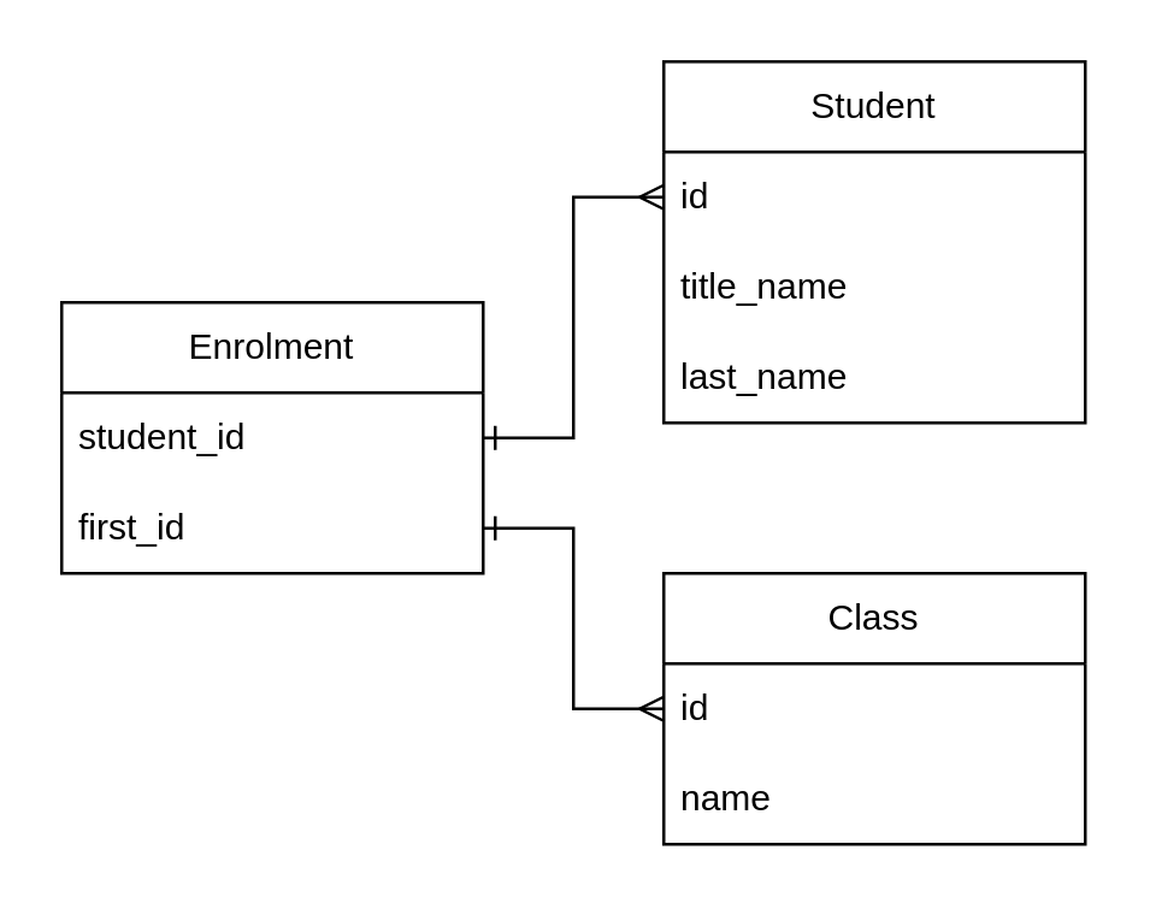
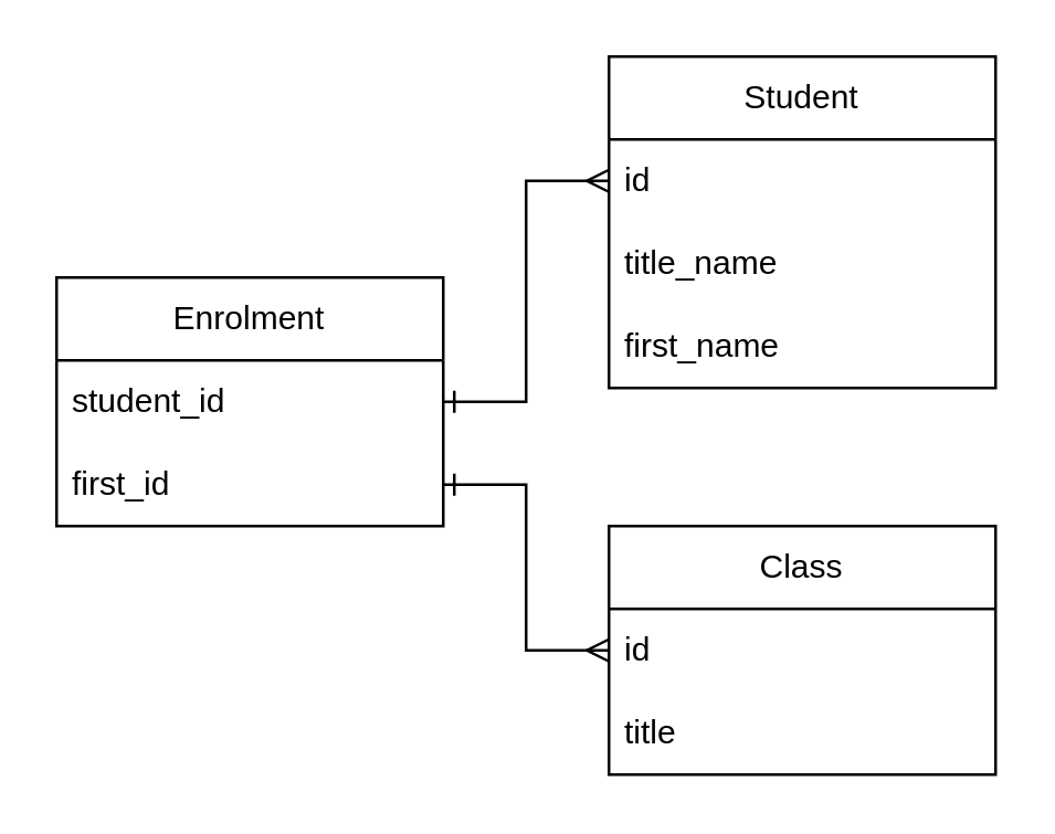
  <mxCell id="0" />
  <mxCell id="1" parent="0" />
  <mxCell id="2" value="Student" style="swimlane;fontStyle=0;childLayout=stackLayout;horizontal=1;startSize=30;horizontalStack=0;resizeParent=1;resizeParentMax=0;resizeLast=0;collapsible=1;marginBottom=0;whiteSpace=wrap;html=1;" vertex="1" parent="1"><mxGeometry x="220" y="20" width="140" height="120" as="geometry" /></mxCell>
  <mxCell id="3" value="id" style="text;strokeColor=none;fillColor=none;align=left;verticalAlign=middle;spacingLeft=4;spacingRight=4;overflow=hidden;points=[[0,0.5],[1,0.5]];portConstraint=eastwest;rotatable=0;whiteSpace=wrap;html=1;" vertex="1" parent="2"><mxGeometry y="30" width="140" height="30" as="geometry" /></mxCell>
  <mxCell id="4" value="title_name" style="text;strokeColor=none;fillColor=none;align=left;verticalAlign=middle;spacingLeft=4;spacingRight=4;overflow=hidden;points=[[0,0.5],[1,0.5]];portConstraint=eastwest;rotatable=0;whiteSpace=wrap;html=1;" vertex="1" parent="2"><mxGeometry y="60" width="140" height="30" as="geometry" /></mxCell>
- <mxCell id="5" value="last_name" style="text;strokeColor=none;fillColor=none;align=left;verticalAlign=middle;spacingLeft=4;spacingRight=4;overflow=hidden;points=[[0,0.5],[1,0.5]];portConstraint=eastwest;rotatable=0;whiteSpace=wrap;html=1;" vertex="1" parent="2"><mxGeometry y="90" width="140" height="30" as="geometry" /></mxCell>
+ <mxCell id="5" value="first_name" style="text;strokeColor=none;fillColor=none;align=left;verticalAlign=middle;spacingLeft=4;spacingRight=4;overflow=hidden;points=[[0,0.5],[1,0.5]];portConstraint=eastwest;rotatable=0;whiteSpace=wrap;html=1;" vertex="1" parent="2"><mxGeometry y="90" width="140" height="30" as="geometry" /></mxCell>
  <mxCell id="6" value="Class" style="swimlane;fontStyle=0;childLayout=stackLayout;horizontal=1;startSize=30;horizontalStack=0;resizeParent=1;resizeParentMax=0;resizeLast=0;collapsible=1;marginBottom=0;whiteSpace=wrap;html=1;" vertex="1" parent="1"><mxGeometry x="220" y="190" width="140" height="90" as="geometry" /></mxCell>
  <mxCell id="7" value="id" style="text;strokeColor=none;fillColor=none;align=left;verticalAlign=middle;spacingLeft=4;spacingRight=4;overflow=hidden;points=[[0,0.5],[1,0.5]];portConstraint=eastwest;rotatable=0;whiteSpace=wrap;html=1;" vertex="1" parent="6"><mxGeometry y="30" width="140" height="30" as="geometry" /></mxCell>
- <mxCell id="8" value="name" style="text;strokeColor=none;fillColor=none;align=left;verticalAlign=middle;spacingLeft=4;spacingRight=4;overflow=hidden;points=[[0,0.5],[1,0.5]];portConstraint=eastwest;rotatable=0;whiteSpace=wrap;html=1;" vertex="1" parent="6"><mxGeometry y="60" width="140" height="30" as="geometry" /></mxCell>
+ <mxCell id="8" value="title" style="text;strokeColor=none;fillColor=none;align=left;verticalAlign=middle;spacingLeft=4;spacingRight=4;overflow=hidden;points=[[0,0.5],[1,0.5]];portConstraint=eastwest;rotatable=0;whiteSpace=wrap;html=1;" vertex="1" parent="6"><mxGeometry y="60" width="140" height="30" as="geometry" /></mxCell>
  <mxCell id="9" value="Enrolment" style="swimlane;fontStyle=0;childLayout=stackLayout;horizontal=1;startSize=30;horizontalStack=0;resizeParent=1;resizeParentMax=0;resizeLast=0;collapsible=1;marginBottom=0;whiteSpace=wrap;html=1;" vertex="1" parent="1"><mxGeometry x="20" y="100" width="140" height="90" as="geometry" /></mxCell>
  <mxCell id="10" value="student_id" style="text;strokeColor=none;fillColor=none;align=left;verticalAlign=middle;spacingLeft=4;spacingRight=4;overflow=hidden;points=[[0,0.5],[1,0.5]];portConstraint=eastwest;rotatable=0;whiteSpace=wrap;html=1;" vertex="1" parent="9"><mxGeometry y="30" width="140" height="30" as="geometry" /></mxCell>
  <mxCell id="11" value="first_id" style="text;strokeColor=none;fillColor=none;align=left;verticalAlign=middle;spacingLeft=4;spacingRight=4;overflow=hidden;points=[[0,0.5],[1,0.5]];portConstraint=eastwest;rotatable=0;whiteSpace=wrap;html=1;" vertex="1" parent="9"><mxGeometry y="60" width="140" height="30" as="geometry" /></mxCell>
  <mxCell id="12" style="edgeStyle=orthogonalEdgeStyle;rounded=0;orthogonalLoop=1;jettySize=auto;html=1;exitX=1;exitY=0.5;exitDx=0;exitDy=0;entryX=0;entryY=0.5;entryDx=0;entryDy=0;endArrow=ERmany;endFill=0;startArrow=ERone;startFill=0;" edge="1" parent="1" source="10" target="3"><mxGeometry relative="1" as="geometry" /></mxCell>
  <mxCell id="13" style="edgeStyle=orthogonalEdgeStyle;rounded=0;orthogonalLoop=1;jettySize=auto;html=1;exitX=0;exitY=0.5;exitDx=0;exitDy=0;entryX=1;entryY=0.5;entryDx=0;entryDy=0;endArrow=ERone;endFill=0;startArrow=ERmany;startFill=0;" edge="1" parent="1" source="7" target="11"><mxGeometry relative="1" as="geometry" /></mxCell>
